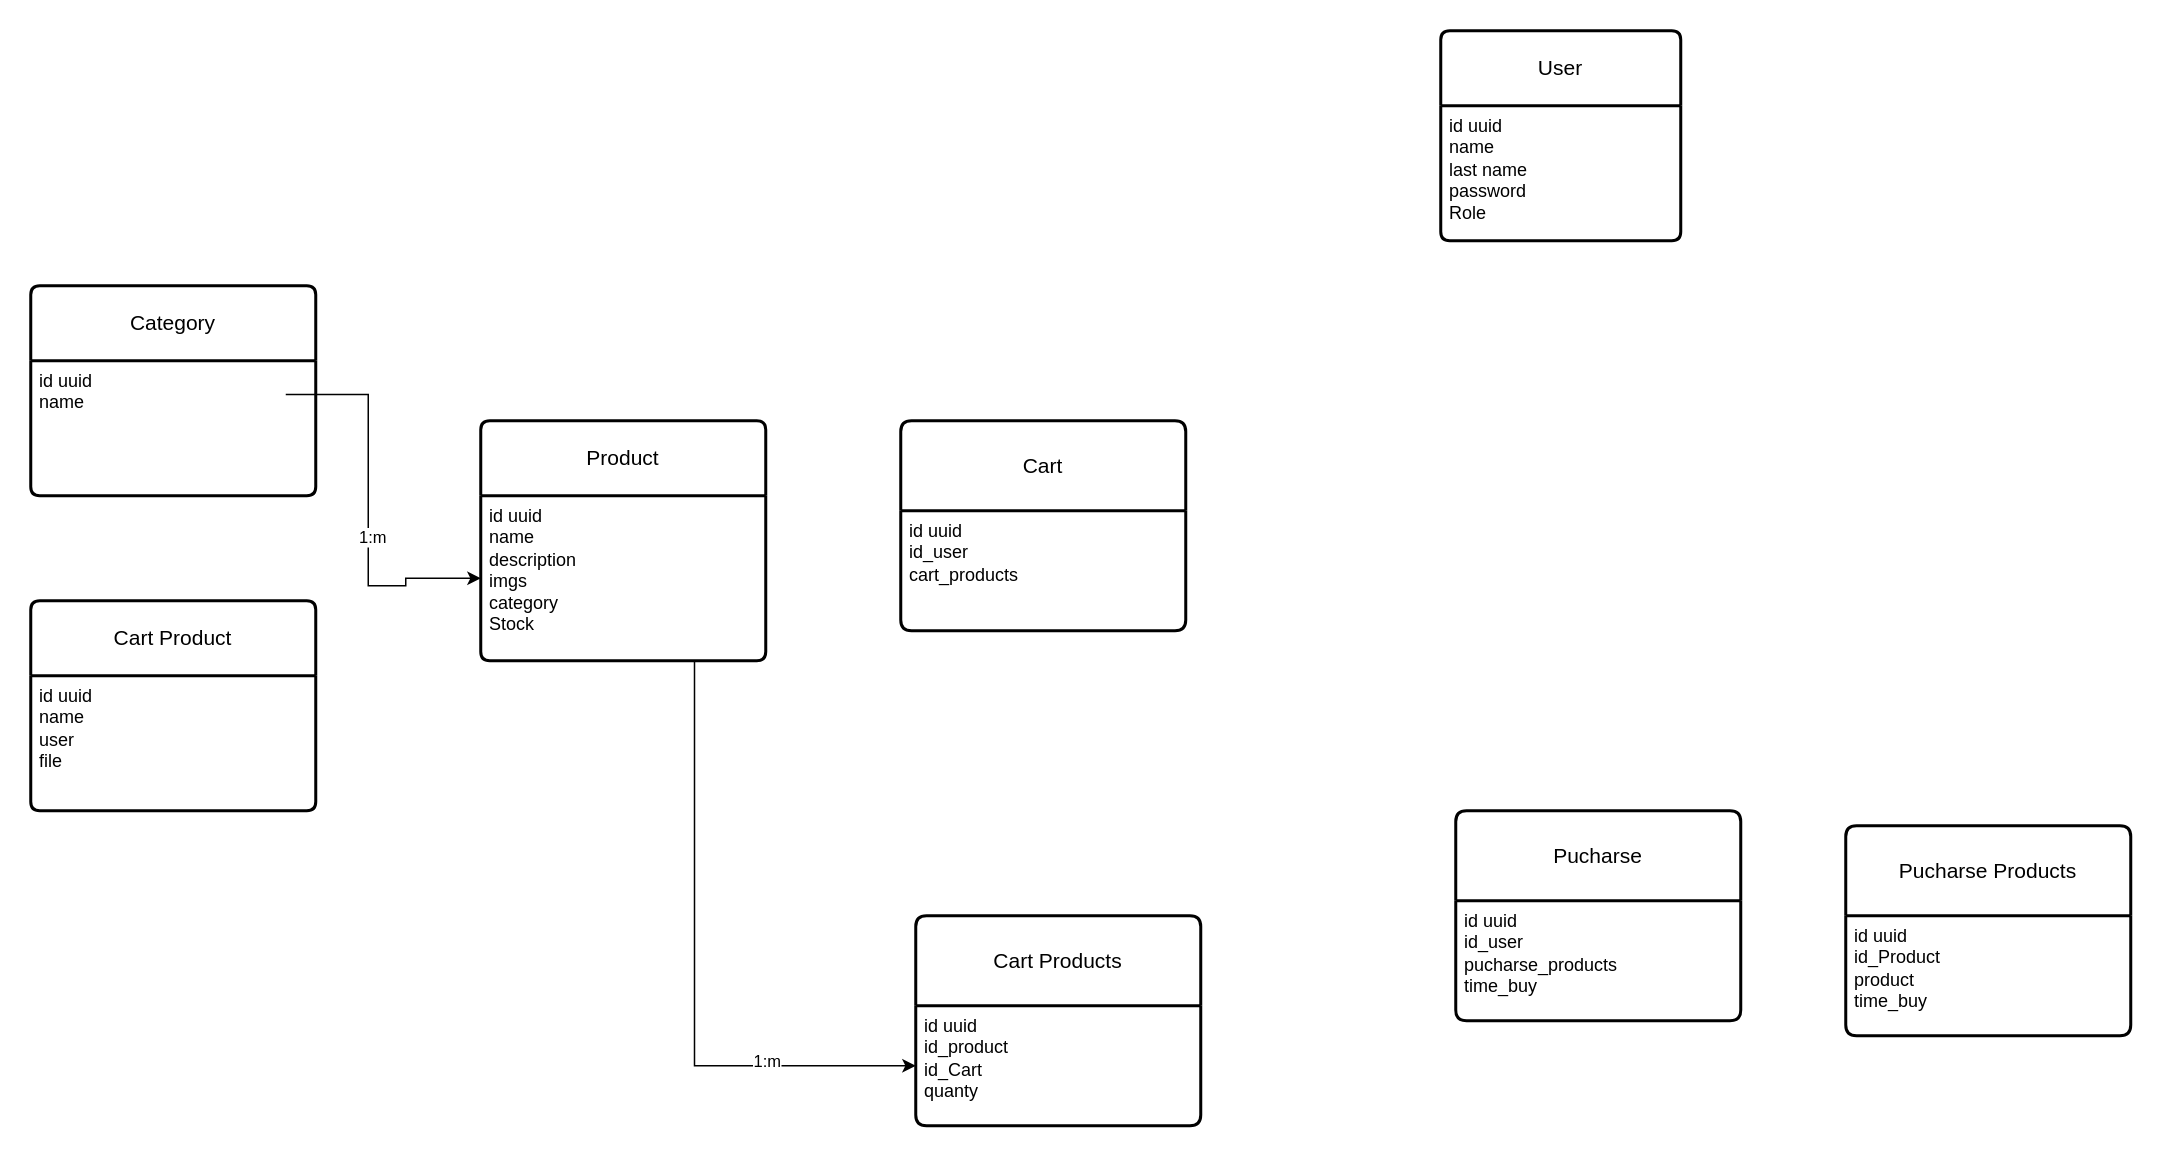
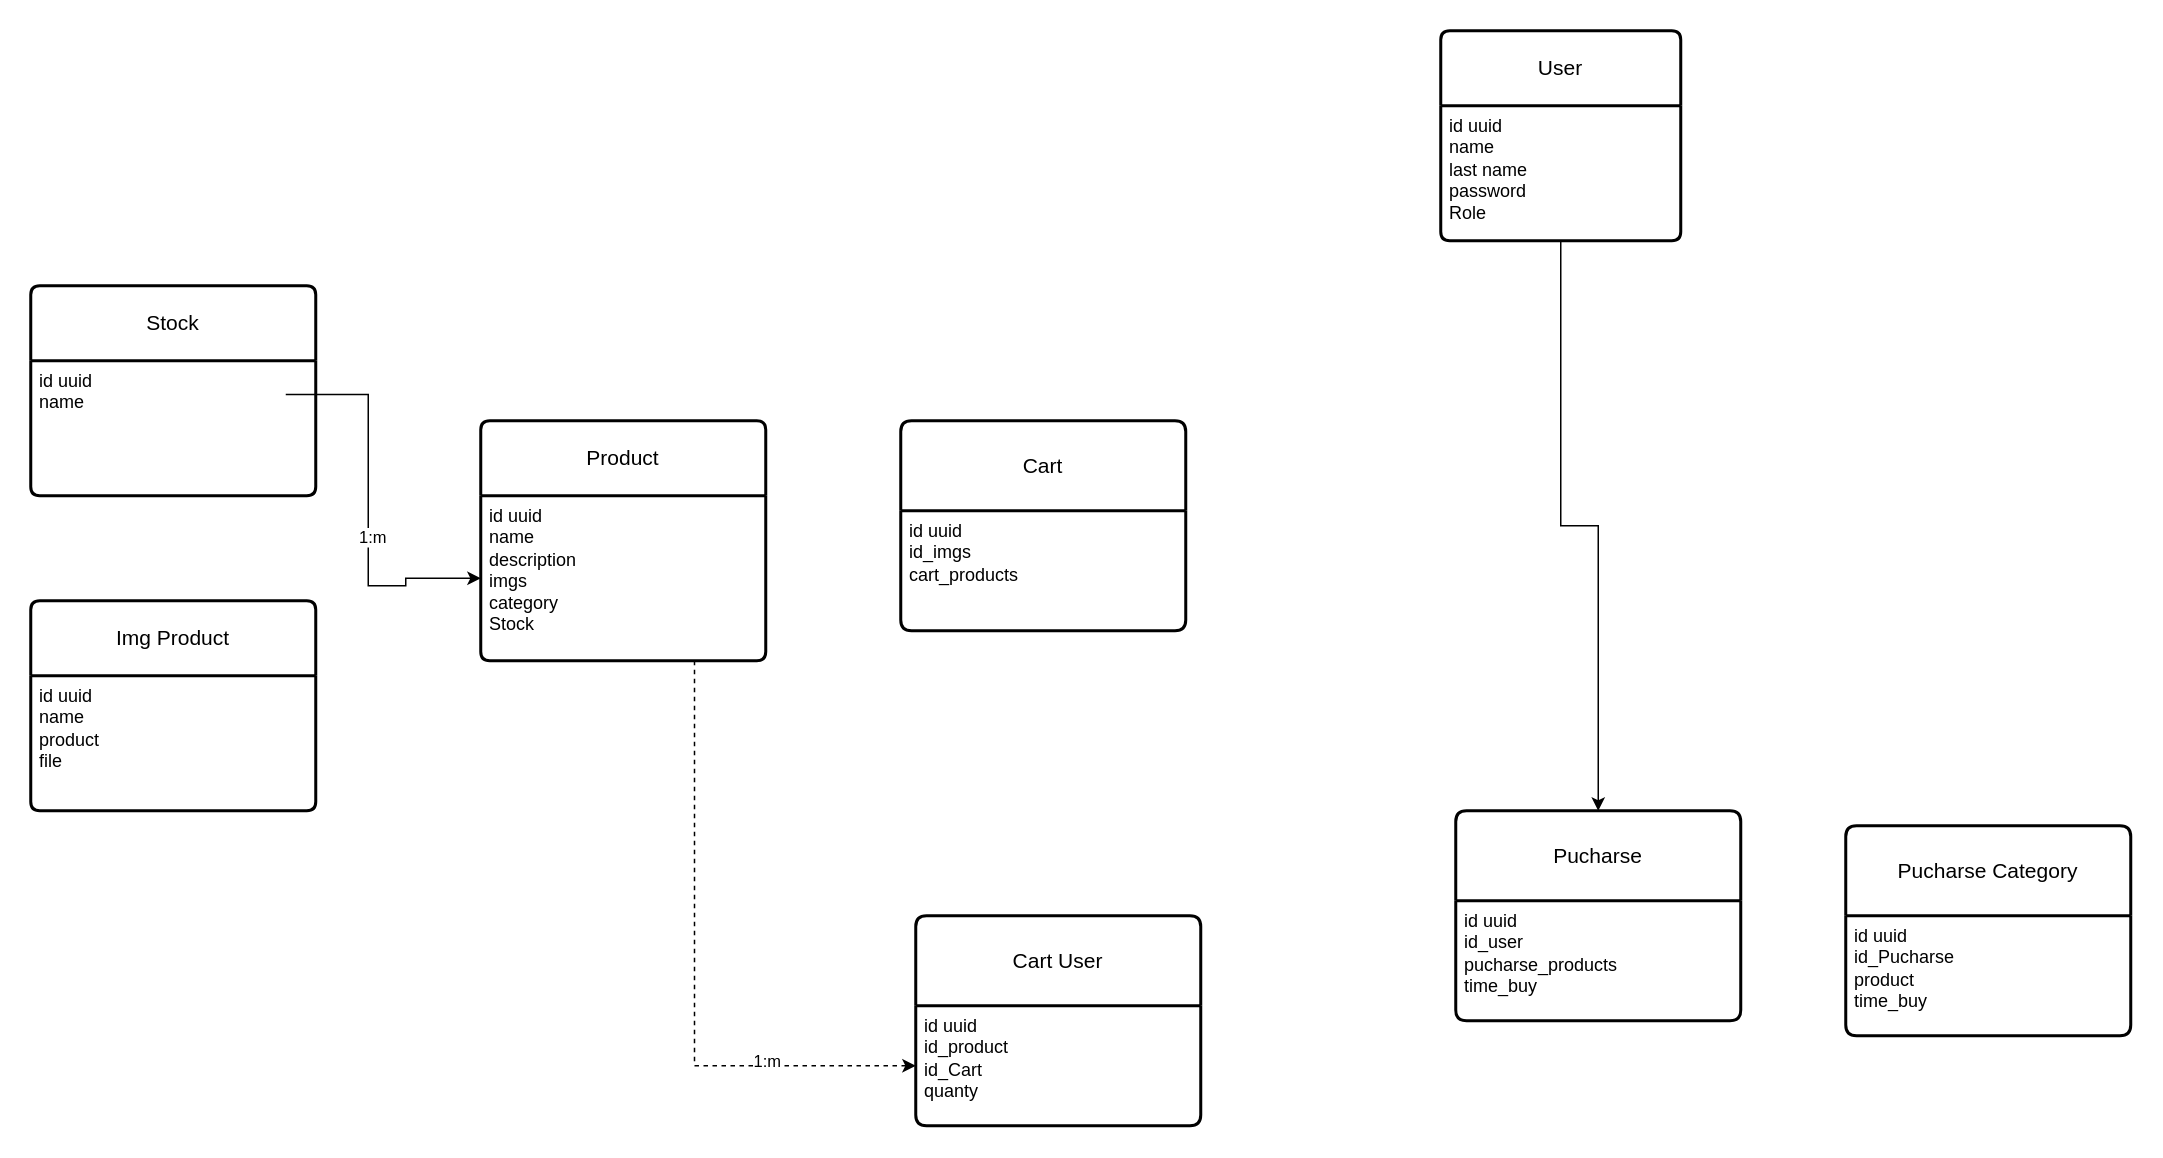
  <mxCell id="0" />
  <mxCell id="1" parent="0" />
  <mxCell id="2" value="User" style="swimlane;childLayout=stackLayout;horizontal=1;startSize=50;horizontalStack=0;rounded=1;fontSize=14;fontStyle=0;strokeWidth=2;resizeParent=0;resizeLast=1;shadow=0;dashed=0;align=center;arcSize=4;whiteSpace=wrap;html=1;" parent="1" vertex="1"><mxGeometry x="960" y="20" width="160" height="140" as="geometry" /></mxCell>
  <mxCell id="3" value="id uuid&amp;nbsp;&lt;div&gt;name&amp;nbsp;&lt;/div&gt;&lt;div&gt;last name&lt;/div&gt;&lt;div&gt;password&lt;/div&gt;&lt;div&gt;Role&lt;/div&gt;" style="align=left;strokeColor=none;fillColor=none;spacingLeft=4;spacingRight=4;fontSize=12;verticalAlign=top;resizable=0;rotatable=0;part=1;html=1;whiteSpace=wrap;" parent="2" vertex="1"><mxGeometry y="50" width="160" height="90" as="geometry" /></mxCell>
  <mxCell id="4" value="Product" style="swimlane;childLayout=stackLayout;horizontal=1;startSize=50;horizontalStack=0;rounded=1;fontSize=14;fontStyle=0;strokeWidth=2;resizeParent=0;resizeLast=1;shadow=0;dashed=0;align=center;arcSize=4;whiteSpace=wrap;html=1;" parent="1" vertex="1"><mxGeometry x="320" y="280" width="190" height="160" as="geometry" /></mxCell>
  <mxCell id="5" value="id uuid&amp;nbsp;&lt;div&gt;name&amp;nbsp;&lt;/div&gt;&lt;div&gt;description&lt;/div&gt;&lt;div&gt;imgs&lt;/div&gt;&lt;div&gt;category&lt;/div&gt;&lt;div&gt;Stock&lt;/div&gt;" style="align=left;strokeColor=none;fillColor=none;spacingLeft=4;spacingRight=4;fontSize=12;verticalAlign=top;resizable=0;rotatable=0;part=1;html=1;whiteSpace=wrap;" parent="4" vertex="1"><mxGeometry y="50" width="190" height="110" as="geometry" /></mxCell>
- <mxCell id="6" value="Cart Product" style="swimlane;childLayout=stackLayout;horizontal=1;startSize=50;horizontalStack=0;rounded=1;fontSize=14;fontStyle=0;strokeWidth=2;resizeParent=0;resizeLast=1;shadow=0;dashed=0;align=center;arcSize=4;whiteSpace=wrap;html=1;" parent="1" vertex="1"><mxGeometry x="20" y="400" width="190" height="140" as="geometry" /></mxCell>
- <mxCell id="7" value="id uuid&amp;nbsp;&lt;div&gt;name&amp;nbsp;&lt;/div&gt;&lt;div&gt;user&lt;/div&gt;&lt;div&gt;file&lt;/div&gt;&lt;div&gt;&lt;br&gt;&lt;/div&gt;" style="align=left;strokeColor=none;fillColor=none;spacingLeft=4;spacingRight=4;fontSize=12;verticalAlign=top;resizable=0;rotatable=0;part=1;html=1;whiteSpace=wrap;" parent="6" vertex="1"><mxGeometry y="50" width="190" height="90" as="geometry" /></mxCell>
- <mxCell id="8" value="Category" style="swimlane;childLayout=stackLayout;horizontal=1;startSize=50;horizontalStack=0;rounded=1;fontSize=14;fontStyle=0;strokeWidth=2;resizeParent=0;resizeLast=1;shadow=0;dashed=0;align=center;arcSize=4;whiteSpace=wrap;html=1;" parent="1" vertex="1"><mxGeometry x="20" y="190" width="190" height="140" as="geometry" /></mxCell>
+ <mxCell id="6" value="Img Product" style="swimlane;childLayout=stackLayout;horizontal=1;startSize=50;horizontalStack=0;rounded=1;fontSize=14;fontStyle=0;strokeWidth=2;resizeParent=0;resizeLast=1;shadow=0;dashed=0;align=center;arcSize=4;whiteSpace=wrap;html=1;" parent="1" vertex="1"><mxGeometry x="20" y="400" width="190" height="140" as="geometry" /></mxCell>
+ <mxCell id="7" value="id uuid&amp;nbsp;&lt;div&gt;name&amp;nbsp;&lt;/div&gt;&lt;div&gt;product&lt;/div&gt;&lt;div&gt;file&lt;/div&gt;&lt;div&gt;&lt;br&gt;&lt;/div&gt;" style="align=left;strokeColor=none;fillColor=none;spacingLeft=4;spacingRight=4;fontSize=12;verticalAlign=top;resizable=0;rotatable=0;part=1;html=1;whiteSpace=wrap;" parent="6" vertex="1"><mxGeometry y="50" width="190" height="90" as="geometry" /></mxCell>
+ <mxCell id="8" value="Stock" style="swimlane;childLayout=stackLayout;horizontal=1;startSize=50;horizontalStack=0;rounded=1;fontSize=14;fontStyle=0;strokeWidth=2;resizeParent=0;resizeLast=1;shadow=0;dashed=0;align=center;arcSize=4;whiteSpace=wrap;html=1;" parent="1" vertex="1"><mxGeometry x="20" y="190" width="190" height="140" as="geometry" /></mxCell>
  <mxCell id="9" value="id uuid&amp;nbsp;&lt;div&gt;name&amp;nbsp;&lt;/div&gt;&lt;div&gt;&lt;br&gt;&lt;/div&gt;" style="align=left;strokeColor=none;fillColor=none;spacingLeft=4;spacingRight=4;fontSize=12;verticalAlign=top;resizable=0;rotatable=0;part=1;html=1;whiteSpace=wrap;" parent="8" vertex="1"><mxGeometry y="50" width="190" height="90" as="geometry" /></mxCell>
  <mxCell id="10" style="edgeStyle=orthogonalEdgeStyle;rounded=0;orthogonalLoop=1;jettySize=auto;html=1;exitX=1;exitY=0.25;exitDx=0;exitDy=0;entryX=0;entryY=0.5;entryDx=0;entryDy=0;" parent="1" target="5" edge="1"><mxGeometry relative="1" as="geometry"><mxPoint x="190" y="262.5" as="sourcePoint" /><mxPoint x="300" y="385" as="targetPoint" /><Array as="points"><mxPoint x="245" y="263" /><mxPoint x="245" y="390" /><mxPoint x="270" y="390" /><mxPoint x="270" y="385" /></Array></mxGeometry></mxCell>
  <mxCell id="11" value="1:m" style="edgeLabel;html=1;align=center;verticalAlign=middle;resizable=0;points=[];" parent="10" vertex="1" connectable="0"><mxGeometry x="0.14" y="2" relative="1" as="geometry"><mxPoint as="offset" /></mxGeometry></mxCell>
  <mxCell id="12" value="Cart" style="swimlane;childLayout=stackLayout;horizontal=1;startSize=60;horizontalStack=0;rounded=1;fontSize=14;fontStyle=0;strokeWidth=2;resizeParent=0;resizeLast=1;shadow=0;dashed=0;align=center;arcSize=4;whiteSpace=wrap;html=1;" parent="1" vertex="1"><mxGeometry x="600" y="280" width="190" height="140" as="geometry" /></mxCell>
- <mxCell id="13" value="id uuid&amp;nbsp;&lt;div&gt;id_user&lt;/div&gt;&lt;div&gt;cart_products&amp;nbsp;&lt;/div&gt;" style="align=left;strokeColor=none;fillColor=none;spacingLeft=4;spacingRight=4;fontSize=12;verticalAlign=top;resizable=0;rotatable=0;part=1;html=1;whiteSpace=wrap;" parent="12" vertex="1"><mxGeometry y="60" width="190" height="80" as="geometry" /></mxCell>
- <mxCell id="14" value="Cart Products" style="swimlane;childLayout=stackLayout;horizontal=1;startSize=60;horizontalStack=0;rounded=1;fontSize=14;fontStyle=0;strokeWidth=2;resizeParent=0;resizeLast=1;shadow=0;dashed=0;align=center;arcSize=4;whiteSpace=wrap;html=1;" parent="1" vertex="1"><mxGeometry x="610" y="610" width="190" height="140" as="geometry" /></mxCell>
+ <mxCell id="13" value="id uuid&amp;nbsp;&lt;div&gt;id_imgs&lt;/div&gt;&lt;div&gt;cart_products&amp;nbsp;&lt;/div&gt;" style="align=left;strokeColor=none;fillColor=none;spacingLeft=4;spacingRight=4;fontSize=12;verticalAlign=top;resizable=0;rotatable=0;part=1;html=1;whiteSpace=wrap;" parent="12" vertex="1"><mxGeometry y="60" width="190" height="80" as="geometry" /></mxCell>
+ <mxCell id="14" value="Cart User" style="swimlane;childLayout=stackLayout;horizontal=1;startSize=60;horizontalStack=0;rounded=1;fontSize=14;fontStyle=0;strokeWidth=2;resizeParent=0;resizeLast=1;shadow=0;dashed=0;align=center;arcSize=4;whiteSpace=wrap;html=1;" parent="1" vertex="1"><mxGeometry x="610" y="610" width="190" height="140" as="geometry" /></mxCell>
  <mxCell id="15" value="id uuid&amp;nbsp;&lt;div&gt;id_product&lt;/div&gt;&lt;div&gt;id_Cart&lt;/div&gt;&lt;div&gt;quanty&lt;/div&gt;" style="align=left;strokeColor=none;fillColor=none;spacingLeft=4;spacingRight=4;fontSize=12;verticalAlign=top;resizable=0;rotatable=0;part=1;html=1;whiteSpace=wrap;" parent="14" vertex="1"><mxGeometry y="60" width="190" height="80" as="geometry" /></mxCell>
  <mxCell id="16" value="Pucharse" style="swimlane;childLayout=stackLayout;horizontal=1;startSize=60;horizontalStack=0;rounded=1;fontSize=14;fontStyle=0;strokeWidth=2;resizeParent=0;resizeLast=1;shadow=0;dashed=0;align=center;arcSize=4;whiteSpace=wrap;html=1;" parent="1" vertex="1"><mxGeometry x="970" y="540" width="190" height="140" as="geometry" /></mxCell>
  <mxCell id="17" value="id uuid&amp;nbsp;&lt;div&gt;id_user&lt;/div&gt;&lt;div&gt;pucharse_products&amp;nbsp;&lt;br&gt;time_buy&lt;/div&gt;" style="align=left;strokeColor=none;fillColor=none;spacingLeft=4;spacingRight=4;fontSize=12;verticalAlign=top;resizable=0;rotatable=0;part=1;html=1;whiteSpace=wrap;" parent="16" vertex="1"><mxGeometry y="60" width="190" height="80" as="geometry" /></mxCell>
- <mxCell id="19" value="Pucharse Products" style="swimlane;childLayout=stackLayout;horizontal=1;startSize=60;horizontalStack=0;rounded=1;fontSize=14;fontStyle=0;strokeWidth=2;resizeParent=0;resizeLast=1;shadow=0;dashed=0;align=center;arcSize=4;whiteSpace=wrap;html=1;" parent="1" vertex="1"><mxGeometry x="1230" y="550" width="190" height="140" as="geometry" /></mxCell>
- <mxCell id="20" value="id uuid&amp;nbsp;&lt;div&gt;id_Product&lt;/div&gt;&lt;div&gt;product&lt;br&gt;time_buy&lt;/div&gt;" style="align=left;strokeColor=none;fillColor=none;spacingLeft=4;spacingRight=4;fontSize=12;verticalAlign=top;resizable=0;rotatable=0;part=1;html=1;whiteSpace=wrap;" parent="19" vertex="1"><mxGeometry y="60" width="190" height="80" as="geometry" /></mxCell>
- <mxCell id="21" style="edgeStyle=orthogonalEdgeStyle;rounded=0;orthogonalLoop=1;jettySize=auto;html=1;exitX=0.75;exitY=1;exitDx=0;exitDy=0;entryX=0;entryY=0.5;entryDx=0;entryDy=0;" edge="1" parent="1" source="5" target="15"><mxGeometry relative="1" as="geometry" /></mxCell>
+ <mxCell id="18" style="edgeStyle=orthogonalEdgeStyle;rounded=0;orthogonalLoop=1;jettySize=auto;html=1;exitX=0.5;exitY=1;exitDx=0;exitDy=0;entryX=0.5;entryY=0;entryDx=0;entryDy=0;" parent="1" source="3" target="16" edge="1"><mxGeometry relative="1" as="geometry"><mxPoint x="1061.059" y="534" as="targetPoint" /></mxGeometry></mxCell>
+ <mxCell id="19" value="Pucharse Category" style="swimlane;childLayout=stackLayout;horizontal=1;startSize=60;horizontalStack=0;rounded=1;fontSize=14;fontStyle=0;strokeWidth=2;resizeParent=0;resizeLast=1;shadow=0;dashed=0;align=center;arcSize=4;whiteSpace=wrap;html=1;" parent="1" vertex="1"><mxGeometry x="1230" y="550" width="190" height="140" as="geometry" /></mxCell>
+ <mxCell id="20" value="id uuid&amp;nbsp;&lt;div&gt;id_Pucharse&lt;/div&gt;&lt;div&gt;product&lt;br&gt;time_buy&lt;/div&gt;" style="align=left;strokeColor=none;fillColor=none;spacingLeft=4;spacingRight=4;fontSize=12;verticalAlign=top;resizable=0;rotatable=0;part=1;html=1;whiteSpace=wrap;" parent="19" vertex="1"><mxGeometry y="60" width="190" height="80" as="geometry" /></mxCell>
+ <mxCell id="21" style="edgeStyle=orthogonalEdgeStyle;rounded=0;orthogonalLoop=1;jettySize=auto;html=1;exitX=0.75;exitY=1;exitDx=0;exitDy=0;entryX=0;entryY=0.5;entryDx=0;entryDy=0;dashed=1;" edge="1" parent="1" source="5" target="15"><mxGeometry relative="1" as="geometry" /></mxCell>
  <mxCell id="22" value="1:m" style="edgeLabel;html=1;align=center;verticalAlign=middle;resizable=0;points=[];" vertex="1" connectable="0" parent="21"><mxGeometry x="0.522" y="4" relative="1" as="geometry"><mxPoint as="offset" /></mxGeometry></mxCell>
